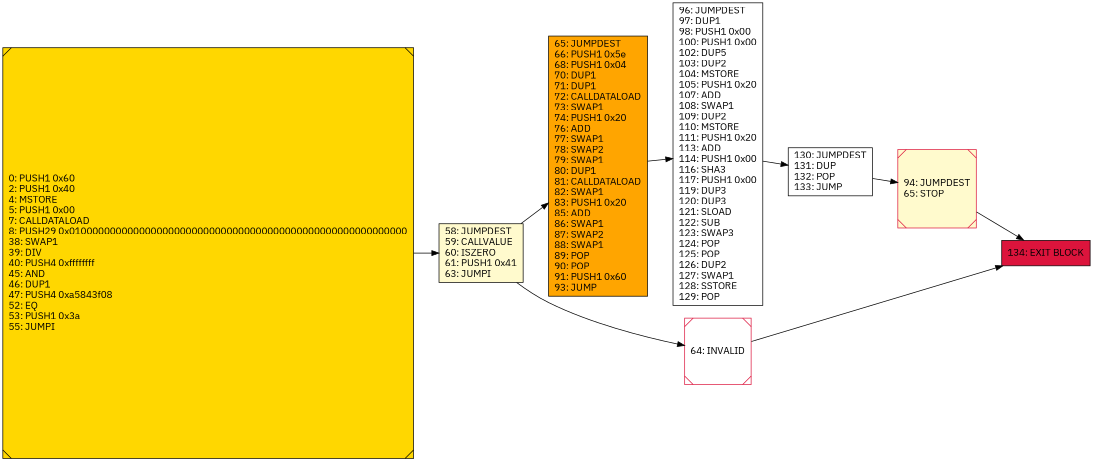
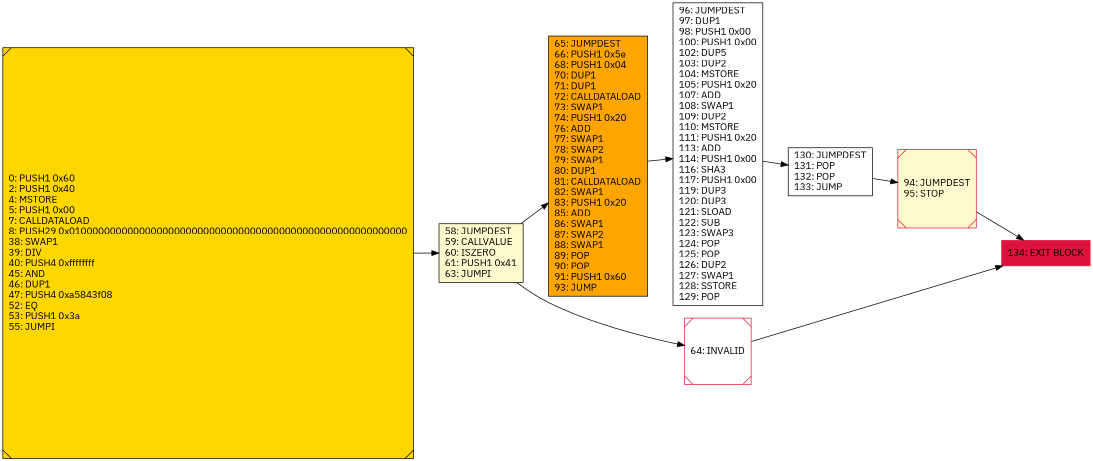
  digraph {
    fontname="IBM Plex Sans"
    rankdir=LR
    node [color=black fillcolor=white fontcolor=black fontname="IBM Plex Sans" shape=box style=filled]
    edge [fontname="IBM Plex Sans"]
    n1 [fillcolor=orange label="65: JUMPDEST\l66: PUSH1 0x5e\l68: PUSH1 0x04\l70: DUP1\l71: DUP1\l72: CALLDATALOAD\l73: SWAP1\l74: PUSH1 0x20\l76: ADD\l77: SWAP1\l78: SWAP2\l79: SWAP1\l80: DUP1\l81: CALLDATALOAD\l82: SWAP1\l83: PUSH1 0x20\l85: ADD\l86: SWAP1\l87: SWAP2\l88: SWAP1\l89: POP\l90: POP\l91: PUSH1 0x60\l93: JUMP\l"]
    n2 [label="96: JUMPDEST\l97: DUP1\l98: PUSH1 0x00\l100: PUSH1 0x00\l102: DUP5\l103: DUP2\l104: MSTORE\l105: PUSH1 0x20\l107: ADD\l108: SWAP1\l109: DUP2\l110: MSTORE\l111: PUSH1 0x20\l113: ADD\l114: PUSH1 0x00\l116: SHA3\l117: PUSH1 0x00\l119: DUP3\l120: DUP3\l121: SLOAD\l122: SUB\l123: SWAP3\l124: POP\l125: POP\l126: DUP2\l127: SWAP1\l128: SSTORE\l129: POP\l"]
-   n3 [label="130: JUMPDEST\l131: DUP\l132: POP\l133: JUMP\l"]
+   n3 [label="130: JUMPDEST\l131: POP\l132: POP\l133: JUMP\l"]
    n4 [fillcolor=lemonchiffon label="58: JUMPDEST\l59: CALLVALUE\l60: ISZERO\l61: PUSH1 0x41\l63: JUMPI\l"]
    n5 [color=crimson label="64: INVALID\l" shape=Msquare]
-   n6 [fillcolor=crimson label="134: EXIT BLOCK\l"]
-   n7 [color=crimson fillcolor=lemonchiffon label="94: JUMPDEST\l65: STOP\l" shape=Msquare]
+   n6 [color=crimson fillcolor=crimson label="134: EXIT BLOCK\l"]
+   n7 [color=crimson fillcolor=lemonchiffon label="94: JUMPDEST\l95: STOP\l" shape=Msquare]
    n8 [fillcolor=gold label="0: PUSH1 0x60\l2: PUSH1 0x40\l4: MSTORE\l5: PUSH1 0x00\l7: CALLDATALOAD\l8: PUSH29 0x0100000000000000000000000000000000000000000000000000000000\l38: SWAP1\l39: DIV\l40: PUSH4 0xffffffff\l45: AND\l46: DUP1\l47: PUSH4 0xa5843f08\l52: EQ\l53: PUSH1 0x3a\l55: JUMPI\l" shape=Msquare]
    n1 -> n2
    n2 -> n3
    n3 -> n7
    n4 -> n1
    n4 -> n5
    n5 -> n6
    n7 -> n6
    n8 -> n4
  }
